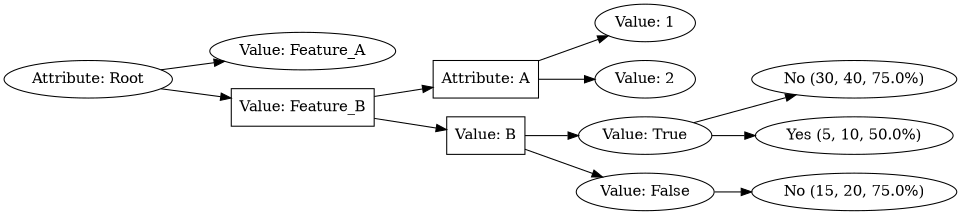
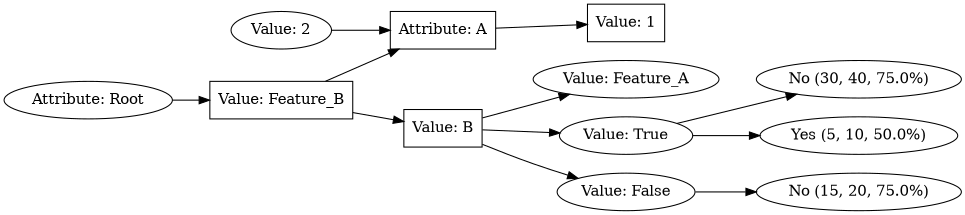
  digraph {
    rankdir=LR
    node [fillcolor=white shape=oval style=filled]
    n1 [label="Attribute: Root" shape=ellipse]
    n2 [label="Value: Feature_A"]
    n3 [label="Value: Feature_B" shape=box]
    n4 [label="Attribute: A" shape=rectangle]
    n5 [label="Value: B" shape=rectangle]
-   n6 [label="Value: 1"]
+   n6 [label="Value: 1" shape=box]
    n7 [label="Value: 2"]
    n8 [label="No (30, 40, 75.0%)"]
    n9 [label="Value: True"]
    n10 [label="Value: False"]
    n11 [label="Yes (5, 10, 50.0%)"]
    n12 [label="No (15, 20, 75.0%)"]
-   n1 -> n2
+   n5 -> n2
    n1 -> n3
    n3 -> n4
    n3 -> n5
    n4 -> n6
-   n4 -> n7
+   n7 -> n4
    n5 -> n9
    n5 -> n10
    n9 -> n8
    n9 -> n11
    n10 -> n12
  }
